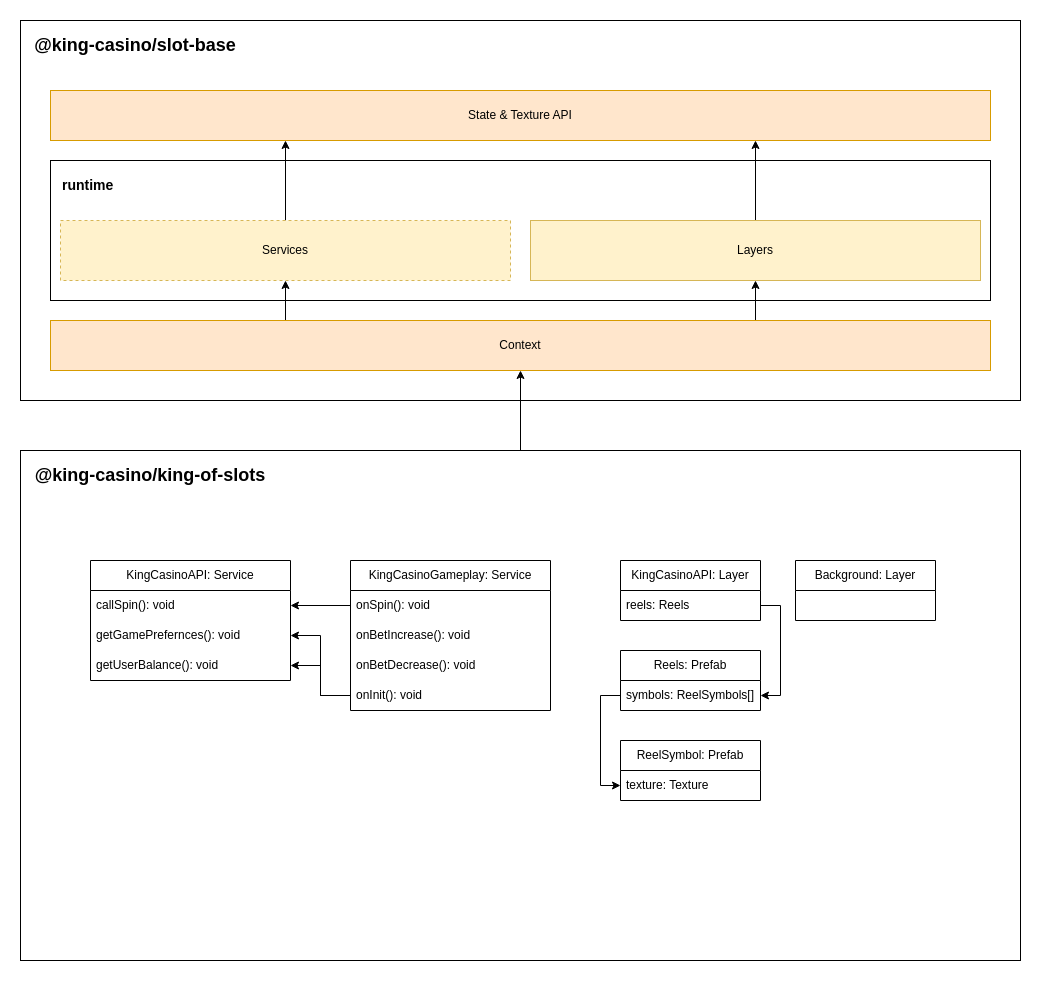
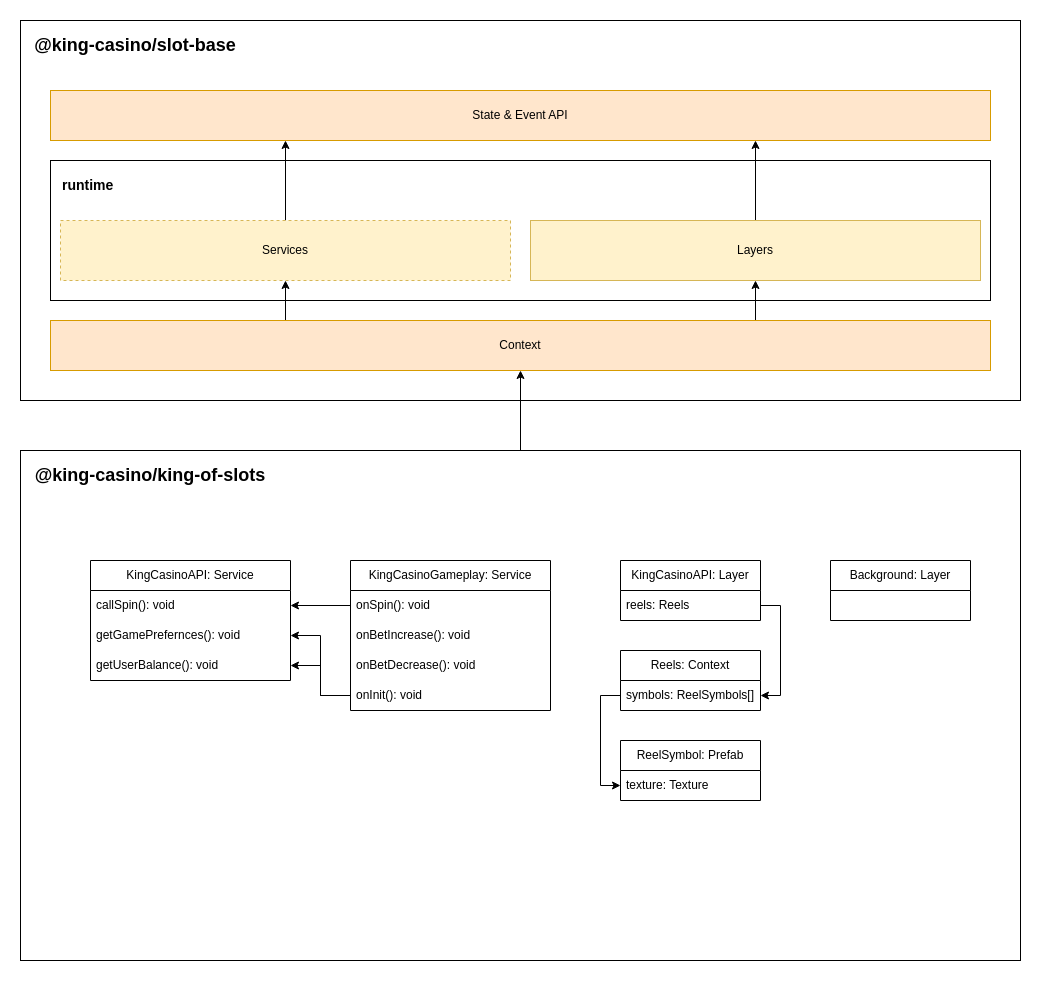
  <mxCell id="0" />
  <mxCell id="1" parent="0" />
  <mxCell id="2" value="" style="rounded=0;whiteSpace=wrap;html=1;" vertex="1" parent="1"><mxGeometry x="20" y="20" width="1000" height="380" as="geometry" /></mxCell>
  <mxCell id="3" value="" style="rounded=0;whiteSpace=wrap;html=1;" vertex="1" parent="1"><mxGeometry x="50" y="160" width="940" height="140" as="geometry" /></mxCell>
  <mxCell id="4" style="edgeStyle=orthogonalEdgeStyle;rounded=0;orthogonalLoop=1;jettySize=auto;html=1;" edge="1" parent="1" source="5" target="31"><mxGeometry relative="1" as="geometry" /></mxCell>
  <mxCell id="5" value="" style="rounded=0;whiteSpace=wrap;html=1;" vertex="1" parent="1"><mxGeometry x="20" y="450" width="1000" height="510" as="geometry" /></mxCell>
- <mxCell id="6" value="Background: Layer" style="swimlane;fontStyle=0;childLayout=stackLayout;horizontal=1;startSize=30;horizontalStack=0;resizeParent=1;resizeParentMax=0;resizeLast=0;collapsible=1;marginBottom=0;whiteSpace=wrap;html=1;" vertex="1" parent="1"><mxGeometry x="795" y="560" width="140" height="60" as="geometry" /></mxCell>
+ <mxCell id="6" value="Background: Layer" style="swimlane;fontStyle=0;childLayout=stackLayout;horizontal=1;startSize=30;horizontalStack=0;resizeParent=1;resizeParentMax=0;resizeLast=0;collapsible=1;marginBottom=0;whiteSpace=wrap;html=1;" vertex="1" parent="1"><mxGeometry x="830" y="560" width="140" height="60" as="geometry" /></mxCell>
  <mxCell id="7" value="KingCasinoAPI: Layer" style="swimlane;fontStyle=0;childLayout=stackLayout;horizontal=1;startSize=30;horizontalStack=0;resizeParent=1;resizeParentMax=0;resizeLast=0;collapsible=1;marginBottom=0;whiteSpace=wrap;html=1;" vertex="1" parent="1"><mxGeometry x="620" y="560" width="140" height="60" as="geometry" /></mxCell>
  <mxCell id="8" value="reels: Reels" style="text;strokeColor=none;fillColor=none;align=left;verticalAlign=middle;spacingLeft=4;spacingRight=4;overflow=hidden;points=[[0,0.5],[1,0.5]];portConstraint=eastwest;rotatable=0;whiteSpace=wrap;html=1;" vertex="1" parent="7"><mxGeometry y="30" width="140" height="30" as="geometry" /></mxCell>
- <mxCell id="9" value="Reels: Prefab" style="swimlane;fontStyle=0;childLayout=stackLayout;horizontal=1;startSize=30;horizontalStack=0;resizeParent=1;resizeParentMax=0;resizeLast=0;collapsible=1;marginBottom=0;whiteSpace=wrap;html=1;" vertex="1" parent="1"><mxGeometry x="620" y="650" width="140" height="60" as="geometry" /></mxCell>
+ <mxCell id="9" value="Reels: Context" style="swimlane;fontStyle=0;childLayout=stackLayout;horizontal=1;startSize=30;horizontalStack=0;resizeParent=1;resizeParentMax=0;resizeLast=0;collapsible=1;marginBottom=0;whiteSpace=wrap;html=1;" vertex="1" parent="1"><mxGeometry x="620" y="650" width="140" height="60" as="geometry" /></mxCell>
  <mxCell id="10" value="symbols: ReelSymbols[]" style="text;strokeColor=none;fillColor=none;align=left;verticalAlign=middle;spacingLeft=4;spacingRight=4;overflow=hidden;points=[[0,0.5],[1,0.5]];portConstraint=eastwest;rotatable=0;whiteSpace=wrap;html=1;" vertex="1" parent="9"><mxGeometry y="30" width="140" height="30" as="geometry" /></mxCell>
  <mxCell id="11" value="ReelSymbol: Prefab" style="swimlane;fontStyle=0;childLayout=stackLayout;horizontal=1;startSize=30;horizontalStack=0;resizeParent=1;resizeParentMax=0;resizeLast=0;collapsible=1;marginBottom=0;whiteSpace=wrap;html=1;" vertex="1" parent="1"><mxGeometry x="620" y="740" width="140" height="60" as="geometry" /></mxCell>
  <mxCell id="12" value="texture: Texture" style="text;strokeColor=none;fillColor=none;align=left;verticalAlign=middle;spacingLeft=4;spacingRight=4;overflow=hidden;points=[[0,0.5],[1,0.5]];portConstraint=eastwest;rotatable=0;whiteSpace=wrap;html=1;" vertex="1" parent="11"><mxGeometry y="30" width="140" height="30" as="geometry" /></mxCell>
  <mxCell id="13" value="KingCasinoGameplay: Service" style="swimlane;fontStyle=0;childLayout=stackLayout;horizontal=1;startSize=30;horizontalStack=0;resizeParent=1;resizeParentMax=0;resizeLast=0;collapsible=1;marginBottom=0;whiteSpace=wrap;html=1;" vertex="1" parent="1"><mxGeometry x="350" y="560" width="200" height="150" as="geometry" /></mxCell>
  <mxCell id="14" value="onSpin(): void" style="text;strokeColor=none;fillColor=none;align=left;verticalAlign=middle;spacingLeft=4;spacingRight=4;overflow=hidden;points=[[0,0.5],[1,0.5]];portConstraint=eastwest;rotatable=0;whiteSpace=wrap;html=1;" vertex="1" parent="13"><mxGeometry y="30" width="200" height="30" as="geometry" /></mxCell>
  <mxCell id="15" value="onBetIncrease(): void" style="text;strokeColor=none;fillColor=none;align=left;verticalAlign=middle;spacingLeft=4;spacingRight=4;overflow=hidden;points=[[0,0.5],[1,0.5]];portConstraint=eastwest;rotatable=0;whiteSpace=wrap;html=1;" vertex="1" parent="13"><mxGeometry y="60" width="200" height="30" as="geometry" /></mxCell>
  <mxCell id="16" value="onBetDecrease(): void" style="text;strokeColor=none;fillColor=none;align=left;verticalAlign=middle;spacingLeft=4;spacingRight=4;overflow=hidden;points=[[0,0.5],[1,0.5]];portConstraint=eastwest;rotatable=0;whiteSpace=wrap;html=1;" vertex="1" parent="13"><mxGeometry y="90" width="200" height="30" as="geometry" /></mxCell>
  <mxCell id="17" value="onInit(): void" style="text;strokeColor=none;fillColor=none;align=left;verticalAlign=middle;spacingLeft=4;spacingRight=4;overflow=hidden;points=[[0,0.5],[1,0.5]];portConstraint=eastwest;rotatable=0;whiteSpace=wrap;html=1;" vertex="1" parent="13"><mxGeometry y="120" width="200" height="30" as="geometry" /></mxCell>
  <mxCell id="18" value="KingCasinoAPI: Service" style="swimlane;fontStyle=0;childLayout=stackLayout;horizontal=1;startSize=30;horizontalStack=0;resizeParent=1;resizeParentMax=0;resizeLast=0;collapsible=1;marginBottom=0;whiteSpace=wrap;html=1;" vertex="1" parent="1"><mxGeometry x="90" y="560" width="200" height="120" as="geometry" /></mxCell>
  <mxCell id="19" value="callSpin(): void" style="text;strokeColor=none;fillColor=none;align=left;verticalAlign=middle;spacingLeft=4;spacingRight=4;overflow=hidden;points=[[0,0.5],[1,0.5]];portConstraint=eastwest;rotatable=0;whiteSpace=wrap;html=1;" vertex="1" parent="18"><mxGeometry y="30" width="200" height="30" as="geometry" /></mxCell>
  <mxCell id="20" value="getGamePrefernces(): void" style="text;strokeColor=none;fillColor=none;align=left;verticalAlign=middle;spacingLeft=4;spacingRight=4;overflow=hidden;points=[[0,0.5],[1,0.5]];portConstraint=eastwest;rotatable=0;whiteSpace=wrap;html=1;" vertex="1" parent="18"><mxGeometry y="60" width="200" height="30" as="geometry" /></mxCell>
  <mxCell id="21" value="getUserBalance(): void" style="text;strokeColor=none;fillColor=none;align=left;verticalAlign=middle;spacingLeft=4;spacingRight=4;overflow=hidden;points=[[0,0.5],[1,0.5]];portConstraint=eastwest;rotatable=0;whiteSpace=wrap;html=1;" vertex="1" parent="18"><mxGeometry y="90" width="200" height="30" as="geometry" /></mxCell>
  <mxCell id="22" value="&lt;b&gt;&lt;font style=&quot;font-size: 18px;&quot;&gt;@king-casino/king-of-slots&lt;/font&gt;&lt;/b&gt;" style="text;html=1;strokeColor=none;fillColor=none;align=center;verticalAlign=middle;whiteSpace=wrap;rounded=0;" vertex="1" parent="1"><mxGeometry x="30" y="460" width="240" height="30" as="geometry" /></mxCell>
  <mxCell id="23" value="&lt;b&gt;&lt;font style=&quot;font-size: 18px;&quot;&gt;@king-casino/slot-base&lt;/font&gt;&lt;/b&gt;" style="text;html=1;strokeColor=none;fillColor=none;align=center;verticalAlign=middle;whiteSpace=wrap;rounded=0;" vertex="1" parent="1"><mxGeometry x="30" y="30" width="210" height="30" as="geometry" /></mxCell>
- <mxCell id="24" value="State &amp;amp; Texture API" style="rounded=0;whiteSpace=wrap;html=1;fillColor=#ffe6cc;strokeColor=#d79b00;" vertex="1" parent="1"><mxGeometry x="50" y="90" width="940" height="50" as="geometry" /></mxCell>
+ <mxCell id="24" value="State &amp;amp; Event API" style="rounded=0;whiteSpace=wrap;html=1;fillColor=#ffe6cc;strokeColor=#d79b00;" vertex="1" parent="1"><mxGeometry x="50" y="90" width="940" height="50" as="geometry" /></mxCell>
  <mxCell id="25" style="edgeStyle=orthogonalEdgeStyle;rounded=0;orthogonalLoop=1;jettySize=auto;html=1;exitX=0.5;exitY=0;exitDx=0;exitDy=0;entryX=0.25;entryY=1;entryDx=0;entryDy=0;" edge="1" parent="1" source="26" target="24"><mxGeometry relative="1" as="geometry" /></mxCell>
  <mxCell id="26" value="Services" style="rounded=0;whiteSpace=wrap;html=1;fillColor=#fff2cc;strokeColor=#d6b656;dashed=1;" vertex="1" parent="1"><mxGeometry x="60" y="220" width="450" height="60" as="geometry" /></mxCell>
  <mxCell id="27" style="edgeStyle=orthogonalEdgeStyle;rounded=0;orthogonalLoop=1;jettySize=auto;html=1;exitX=0.5;exitY=0;exitDx=0;exitDy=0;entryX=0.75;entryY=1;entryDx=0;entryDy=0;" edge="1" parent="1" source="28" target="24"><mxGeometry relative="1" as="geometry" /></mxCell>
  <mxCell id="28" value="Layers" style="rounded=0;whiteSpace=wrap;html=1;fillColor=#fff2cc;strokeColor=#d6b656;" vertex="1" parent="1"><mxGeometry x="530" y="220" width="450" height="60" as="geometry" /></mxCell>
  <mxCell id="29" style="edgeStyle=orthogonalEdgeStyle;rounded=0;orthogonalLoop=1;jettySize=auto;html=1;exitX=0.25;exitY=0;exitDx=0;exitDy=0;" edge="1" parent="1" source="31" target="26"><mxGeometry relative="1" as="geometry" /></mxCell>
  <mxCell id="30" style="edgeStyle=orthogonalEdgeStyle;rounded=0;orthogonalLoop=1;jettySize=auto;html=1;exitX=0.75;exitY=0;exitDx=0;exitDy=0;entryX=0.5;entryY=1;entryDx=0;entryDy=0;" edge="1" parent="1" source="31" target="28"><mxGeometry relative="1" as="geometry" /></mxCell>
  <mxCell id="31" value="Context" style="rounded=0;whiteSpace=wrap;html=1;fillColor=#ffe6cc;strokeColor=#d79b00;" vertex="1" parent="1"><mxGeometry x="50" y="320" width="940" height="50" as="geometry" /></mxCell>
  <mxCell id="32" value="&lt;b&gt;&lt;font style=&quot;font-size: 14px;&quot;&gt;runtime&lt;/font&gt;&lt;/b&gt;" style="text;html=1;strokeColor=none;fillColor=none;align=left;verticalAlign=middle;whiteSpace=wrap;rounded=0;" vertex="1" parent="1"><mxGeometry x="60" y="170" width="210" height="30" as="geometry" /></mxCell>
  <mxCell id="33" style="edgeStyle=orthogonalEdgeStyle;rounded=0;orthogonalLoop=1;jettySize=auto;html=1;entryX=1;entryY=0.5;entryDx=0;entryDy=0;" edge="1" parent="1" source="14" target="19"><mxGeometry relative="1" as="geometry" /></mxCell>
  <mxCell id="34" style="edgeStyle=orthogonalEdgeStyle;rounded=0;orthogonalLoop=1;jettySize=auto;html=1;exitX=0;exitY=0.5;exitDx=0;exitDy=0;entryX=1;entryY=0.5;entryDx=0;entryDy=0;" edge="1" parent="1" source="17" target="20"><mxGeometry relative="1" as="geometry" /></mxCell>
  <mxCell id="35" style="edgeStyle=orthogonalEdgeStyle;rounded=0;orthogonalLoop=1;jettySize=auto;html=1;exitX=0;exitY=0.5;exitDx=0;exitDy=0;" edge="1" parent="1" source="17" target="21"><mxGeometry relative="1" as="geometry" /></mxCell>
  <mxCell id="36" style="edgeStyle=orthogonalEdgeStyle;rounded=0;orthogonalLoop=1;jettySize=auto;html=1;exitX=1;exitY=0.5;exitDx=0;exitDy=0;entryX=1;entryY=0.5;entryDx=0;entryDy=0;" edge="1" parent="1" source="8" target="10"><mxGeometry relative="1" as="geometry" /></mxCell>
  <mxCell id="37" style="edgeStyle=orthogonalEdgeStyle;rounded=0;orthogonalLoop=1;jettySize=auto;html=1;exitX=0;exitY=0.5;exitDx=0;exitDy=0;entryX=0;entryY=0.5;entryDx=0;entryDy=0;" edge="1" parent="1" source="10" target="12"><mxGeometry relative="1" as="geometry" /></mxCell>
